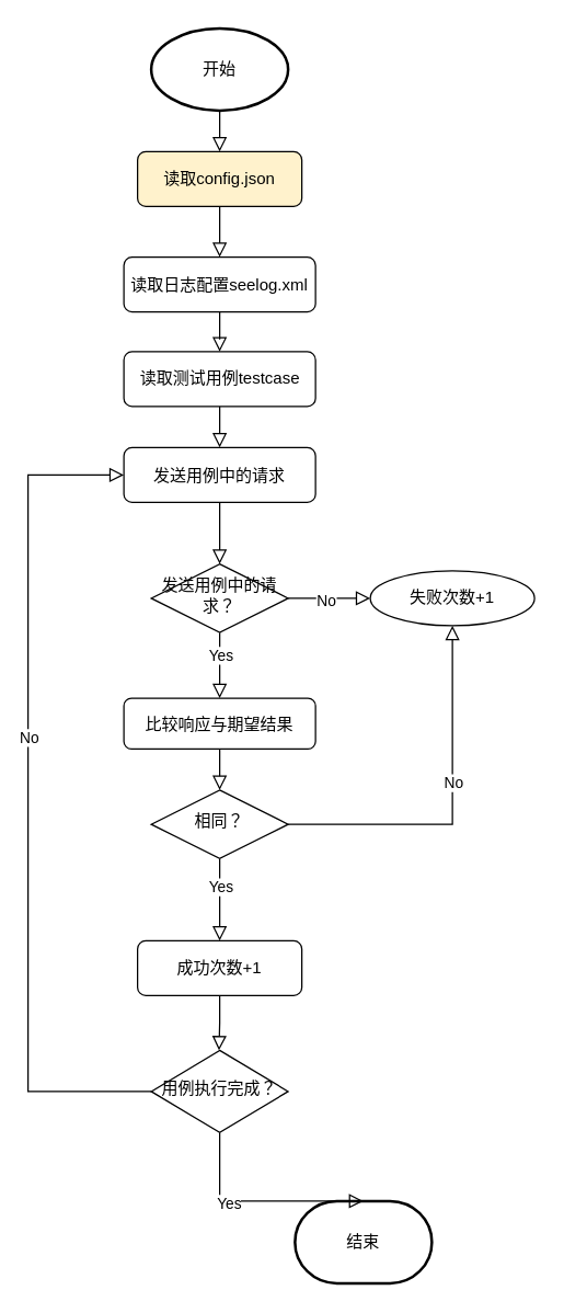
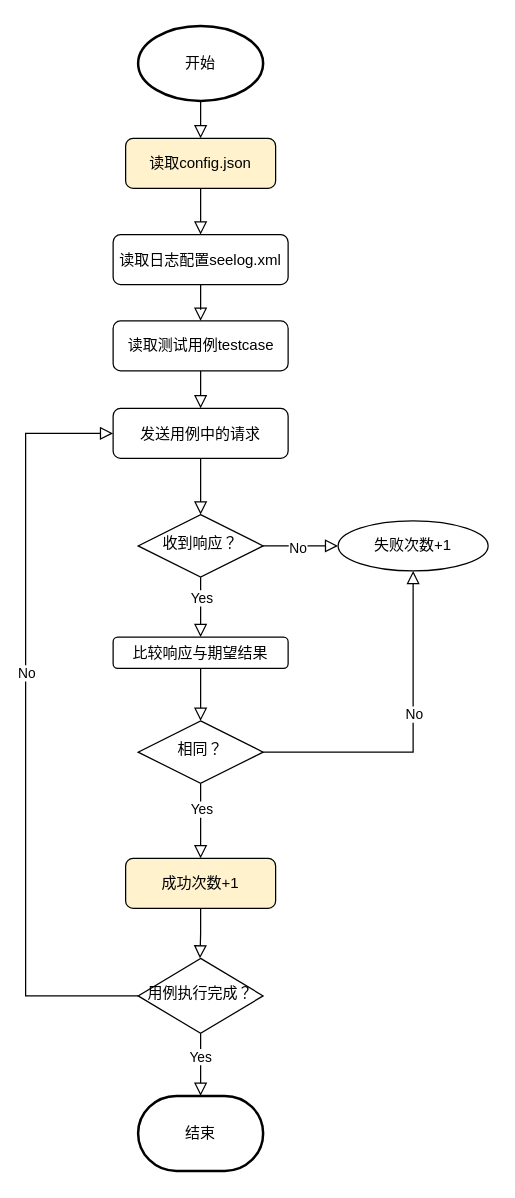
  <mxCell id="0" />
  <mxCell id="1" parent="0" />
  <mxCell id="2" value="" style="rounded=0;html=1;jettySize=auto;orthogonalLoop=1;fontSize=11;endArrow=block;endFill=0;endSize=8;strokeWidth=1;shadow=0;labelBackgroundColor=none;edgeStyle=orthogonalEdgeStyle;entryX=0.5;entryY=0;entryDx=0;entryDy=0;entryPerimeter=0;" parent="1" source="3" target="20" edge="1"><mxGeometry relative="1" as="geometry" /></mxCell>
  <mxCell id="3" value="读取日志配置seelog.xml" style="rounded=1;fontSize=12;glass=0;strokeWidth=1;shadow=0;" parent="1" vertex="1"><mxGeometry x="90" y="187" width="140" height="40" as="geometry" /></mxCell>
  <mxCell id="4" value="" style="rounded=0;html=1;jettySize=auto;orthogonalLoop=1;fontSize=11;endArrow=block;endFill=0;endSize=8;strokeWidth=1;shadow=0;labelBackgroundColor=none;edgeStyle=orthogonalEdgeStyle;entryX=0.5;entryY=0;entryDx=0;entryDy=0;" parent="1" source="8" target="22" edge="1"><mxGeometry y="20" relative="1" as="geometry"><mxPoint as="offset" /></mxGeometry></mxCell>
  <mxCell id="5" value="Yes" style="edgeLabel;html=1;align=center;verticalAlign=middle;resizable=0;points=[];fontColor=#000000;" vertex="1" connectable="0" parent="4"><mxGeometry x="-0.739" y="1" relative="1" as="geometry"><mxPoint x="-1" y="10" as="offset" /></mxGeometry></mxCell>
  <mxCell id="6" value="" style="edgeStyle=orthogonalEdgeStyle;rounded=0;html=1;jettySize=auto;orthogonalLoop=1;fontSize=11;endArrow=block;endFill=0;endSize=8;strokeWidth=1;shadow=0;labelBackgroundColor=none;" parent="1" source="8" target="9" edge="1"><mxGeometry y="10" relative="1" as="geometry"><mxPoint as="offset" /></mxGeometry></mxCell>
  <mxCell id="7" value="No" style="edgeLabel;html=1;align=center;verticalAlign=middle;resizable=0;points=[];fontColor=#000000;" vertex="1" connectable="0" parent="6"><mxGeometry x="-0.1" y="-1" relative="1" as="geometry"><mxPoint as="offset" /></mxGeometry></mxCell>
- <mxCell id="8" value="发送用例中的请求？" style="rhombus;whiteSpace=wrap;html=1;shadow=0;fontFamily=Helvetica;fontSize=12;align=center;strokeWidth=1;spacing=6;spacingTop=-4;" parent="1" vertex="1"><mxGeometry x="110" y="411" width="100" height="50" as="geometry" /></mxCell>
+ <mxCell id="8" value="收到响应？" style="rhombus;whiteSpace=wrap;html=1;shadow=0;fontFamily=Helvetica;fontSize=12;align=center;strokeWidth=1;spacing=6;spacingTop=-4;" parent="1" vertex="1"><mxGeometry x="110" y="411" width="100" height="50" as="geometry" /></mxCell>
  <mxCell id="9" value="失败次数+1" style="ellipse;whiteSpace=wrap;html=1;fontSize=12;glass=0;strokeWidth=1;shadow=0;" parent="1" vertex="1"><mxGeometry x="270" y="416" width="120" height="40" as="geometry" /></mxCell>
  <mxCell id="10" value="" style="rounded=0;html=1;jettySize=auto;orthogonalLoop=1;fontSize=11;endArrow=block;endFill=0;endSize=8;strokeWidth=1;shadow=0;labelBackgroundColor=none;edgeStyle=orthogonalEdgeStyle;" parent="1" source="14" target="15" edge="1"><mxGeometry x="0.333" y="20" relative="1" as="geometry"><mxPoint as="offset" /></mxGeometry></mxCell>
  <mxCell id="11" value="Yes" style="edgeLabel;html=1;align=center;verticalAlign=middle;resizable=0;points=[];fontColor=#000000;" vertex="1" connectable="0" parent="10"><mxGeometry x="-0.56" y="2" relative="1" as="geometry"><mxPoint x="-2" y="7" as="offset" /></mxGeometry></mxCell>
  <mxCell id="12" value="" style="edgeStyle=orthogonalEdgeStyle;rounded=0;html=1;jettySize=auto;orthogonalLoop=1;fontSize=11;endArrow=block;endFill=0;endSize=8;strokeWidth=1;shadow=0;labelBackgroundColor=none;entryX=0.5;entryY=1;entryDx=0;entryDy=0;" parent="1" source="14" target="9" edge="1"><mxGeometry y="10" relative="1" as="geometry"><mxPoint as="offset" /></mxGeometry></mxCell>
  <mxCell id="13" value="No" style="edgeLabel;html=1;align=center;verticalAlign=middle;resizable=0;points=[];fontColor=#000000;" vertex="1" connectable="0" parent="12"><mxGeometry x="0.143" relative="1" as="geometry"><mxPoint as="offset" /></mxGeometry></mxCell>
  <mxCell id="14" value="相同？" style="rhombus;whiteSpace=wrap;html=1;shadow=0;fontFamily=Helvetica;fontSize=12;align=center;strokeWidth=1;spacing=6;spacingTop=-4;" parent="1" vertex="1"><mxGeometry x="110" y="576" width="100" height="50" as="geometry" /></mxCell>
- <mxCell id="15" value="成功次数+1" style="rounded=1;whiteSpace=wrap;html=1;fontSize=12;glass=0;strokeWidth=1;shadow=0;" parent="1" vertex="1"><mxGeometry x="100" y="686" width="120" height="40" as="geometry" /></mxCell>
+ <mxCell id="15" value="成功次数+1" style="rounded=1;whiteSpace=wrap;html=1;fontSize=12;glass=0;strokeWidth=1;shadow=0;fillColor=#fff2cc;" parent="1" vertex="1"><mxGeometry x="100" y="686" width="120" height="40" as="geometry" /></mxCell>
  <mxCell id="16" value="开始" style="strokeWidth=2;html=1;shape=mxgraph.flowchart.start_1;whiteSpace=wrap;" vertex="1" parent="1"><mxGeometry x="110" y="20" width="100" height="60" as="geometry" /></mxCell>
- <mxCell id="17" value="结束" style="strokeWidth=2;html=1;shape=mxgraph.flowchart.terminator;whiteSpace=wrap;" vertex="1" parent="1"><mxGeometry x="215" y="876" width="100" height="60" as="geometry" /></mxCell>
+ <mxCell id="17" value="结束" style="strokeWidth=2;html=1;shape=mxgraph.flowchart.terminator;whiteSpace=wrap;" vertex="1" parent="1"><mxGeometry x="110" y="876" width="100" height="60" as="geometry" /></mxCell>
  <mxCell id="18" value="" style="edgeStyle=orthogonalEdgeStyle;rounded=0;orthogonalLoop=1;jettySize=auto;html=1;fontColor=#000000;strokeColor=#FFFFFF;opacity=0;" edge="1" parent="1" source="19" target="16"><mxGeometry relative="1" as="geometry" /></mxCell>
  <mxCell id="19" value="读取config.json" style="rounded=1;whiteSpace=wrap;fontSize=12;glass=0;strokeWidth=1;shadow=0;fillColor=#fff2cc;" vertex="1" parent="1"><mxGeometry x="100" y="110" width="120" height="40" as="geometry" /></mxCell>
  <mxCell id="20" value="读取测试用例testcase" style="rounded=1;fontSize=12;glass=0;strokeWidth=1;shadow=0;html=1;" vertex="1" parent="1"><mxGeometry x="90" y="256" width="140" height="40" as="geometry" /></mxCell>
  <mxCell id="21" value="发送用例中的请求" style="rounded=1;fontSize=12;glass=0;strokeWidth=1;shadow=0;" vertex="1" parent="1"><mxGeometry x="90" y="326" width="140" height="40" as="geometry" /></mxCell>
- <mxCell id="22" value="比较响应与期望结果" style="rounded=1;fontSize=12;glass=0;strokeWidth=1;shadow=0;" vertex="1" parent="1"><mxGeometry x="90" y="509" width="140" height="37" as="geometry" /></mxCell>
+ <mxCell id="22" value="比较响应与期望结果" style="rounded=1;fontSize=12;glass=0;strokeWidth=1;shadow=0;" vertex="1" parent="1"><mxGeometry x="90" y="509" width="140" height="25" as="geometry" /></mxCell>
  <mxCell id="23" value="用例执行完成？" style="rhombus;whiteSpace=wrap;html=1;shadow=0;fontFamily=Helvetica;fontSize=12;align=center;strokeWidth=1;spacing=6;spacingTop=-4;" vertex="1" parent="1"><mxGeometry x="110" y="766" width="100" height="60" as="geometry" /></mxCell>
  <mxCell id="24" value="" style="rounded=0;html=1;jettySize=auto;orthogonalLoop=1;fontSize=11;endArrow=block;endFill=0;endSize=8;strokeWidth=1;shadow=0;labelBackgroundColor=none;edgeStyle=orthogonalEdgeStyle;exitX=0.5;exitY=1;exitDx=0;exitDy=0;entryX=0.5;entryY=0;entryDx=0;entryDy=0;entryPerimeter=0;" edge="1" parent="1" source="23" target="17"><mxGeometry y="20" relative="1" as="geometry"><mxPoint as="offset" /><mxPoint x="260" y="776" as="sourcePoint" /><mxPoint x="260" y="876" as="targetPoint" /><Array as="points"><mxPoint x="160" y="856" /><mxPoint x="160" y="856" /></Array></mxGeometry></mxCell>
  <mxCell id="25" value="Yes" style="edgeLabel;html=1;align=center;verticalAlign=middle;resizable=0;points=[];fontColor=#000000;" vertex="1" connectable="0" parent="24"><mxGeometry x="-0.28" y="-1" relative="1" as="geometry"><mxPoint as="offset" /></mxGeometry></mxCell>
  <mxCell id="26" value="" style="rounded=0;html=1;jettySize=auto;orthogonalLoop=1;fontSize=11;endArrow=block;endFill=0;endSize=8;strokeWidth=1;shadow=0;labelBackgroundColor=none;edgeStyle=orthogonalEdgeStyle;exitX=0.5;exitY=1;exitDx=0;exitDy=0;" edge="1" parent="1" source="15"><mxGeometry x="0.333" y="20" relative="1" as="geometry"><mxPoint as="offset" /><mxPoint x="160" y="736" as="sourcePoint" /><mxPoint x="159.5" y="766" as="targetPoint" /><Array as="points"><mxPoint x="160" y="746" /></Array></mxGeometry></mxCell>
  <mxCell id="27" value="" style="edgeStyle=orthogonalEdgeStyle;rounded=0;html=1;jettySize=auto;orthogonalLoop=1;fontSize=11;endArrow=block;endFill=0;endSize=8;strokeWidth=1;shadow=0;labelBackgroundColor=none;entryX=0;entryY=0.5;entryDx=0;entryDy=0;exitX=0;exitY=0.5;exitDx=0;exitDy=0;" edge="1" parent="1" source="23" target="21"><mxGeometry y="10" relative="1" as="geometry"><mxPoint as="offset" /><mxPoint x="220" y="611" as="sourcePoint" /><mxPoint x="340" y="466" as="targetPoint" /><Array as="points"><mxPoint x="20" y="796" /><mxPoint x="20" y="346" /></Array></mxGeometry></mxCell>
  <mxCell id="28" value="No" style="edgeLabel;html=1;align=center;verticalAlign=middle;resizable=0;points=[];fontColor=#000000;" vertex="1" connectable="0" parent="27"><mxGeometry x="0.143" relative="1" as="geometry"><mxPoint as="offset" /></mxGeometry></mxCell>
  <mxCell id="29" value="" style="rounded=0;html=1;jettySize=auto;orthogonalLoop=1;fontSize=11;endArrow=block;endFill=0;endSize=8;strokeWidth=1;shadow=0;labelBackgroundColor=none;edgeStyle=orthogonalEdgeStyle;exitX=0.5;exitY=1;exitDx=0;exitDy=0;entryX=0.5;entryY=0;entryDx=0;entryDy=0;" edge="1" parent="1" source="19" target="3"><mxGeometry relative="1" as="geometry"><mxPoint x="170" y="230" as="sourcePoint" /><mxPoint x="160" y="176" as="targetPoint" /></mxGeometry></mxCell>
  <mxCell id="30" value="" style="rounded=0;html=1;jettySize=auto;orthogonalLoop=1;fontSize=11;endArrow=block;endFill=0;endSize=8;strokeWidth=1;shadow=0;labelBackgroundColor=none;edgeStyle=orthogonalEdgeStyle;exitX=0.5;exitY=1;exitDx=0;exitDy=0;exitPerimeter=0;entryX=0.5;entryY=0;entryDx=0;entryDy=0;" edge="1" parent="1" source="16" target="19"><mxGeometry relative="1" as="geometry"><mxPoint x="170" y="160" as="sourcePoint" /><mxPoint x="160" y="106" as="targetPoint" /></mxGeometry></mxCell>
  <mxCell id="31" value="" style="rounded=0;html=1;jettySize=auto;orthogonalLoop=1;fontSize=11;endArrow=block;endFill=0;endSize=8;strokeWidth=1;shadow=0;labelBackgroundColor=none;edgeStyle=orthogonalEdgeStyle;entryX=0.5;entryY=0;entryDx=0;entryDy=0;exitX=0.5;exitY=1;exitDx=0;exitDy=0;" edge="1" parent="1" source="20" target="21"><mxGeometry relative="1" as="geometry"><mxPoint x="170" y="237" as="sourcePoint" /><mxPoint x="170" y="266" as="targetPoint" /></mxGeometry></mxCell>
  <mxCell id="32" value="" style="rounded=0;html=1;jettySize=auto;orthogonalLoop=1;fontSize=11;endArrow=block;endFill=0;endSize=8;strokeWidth=1;shadow=0;labelBackgroundColor=none;edgeStyle=orthogonalEdgeStyle;entryX=0.5;entryY=0;entryDx=0;entryDy=0;exitX=0.5;exitY=1;exitDx=0;exitDy=0;" edge="1" parent="1" source="21" target="8"><mxGeometry relative="1" as="geometry"><mxPoint x="170" y="306" as="sourcePoint" /><mxPoint x="170" y="336" as="targetPoint" /></mxGeometry></mxCell>
  <mxCell id="33" value="" style="rounded=0;html=1;jettySize=auto;orthogonalLoop=1;fontSize=11;endArrow=block;endFill=0;endSize=8;strokeWidth=1;shadow=0;labelBackgroundColor=none;edgeStyle=orthogonalEdgeStyle;entryX=0.5;entryY=0;entryDx=0;entryDy=0;exitX=0.5;exitY=1;exitDx=0;exitDy=0;" edge="1" parent="1" source="22" target="14"><mxGeometry relative="1" as="geometry"><mxPoint x="170" y="376" as="sourcePoint" /><mxPoint x="170" y="421" as="targetPoint" /></mxGeometry></mxCell>
